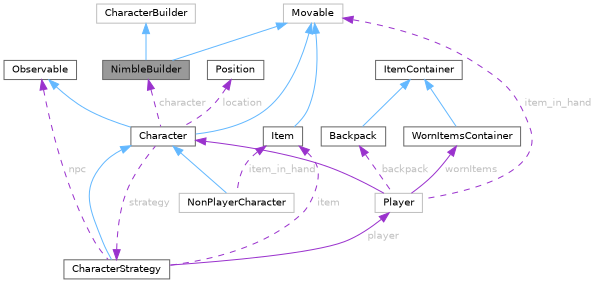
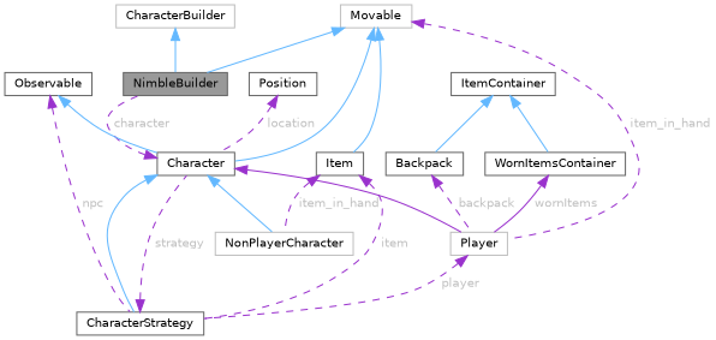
  digraph {
    node [color=gray40 fillcolor=white fontname=Helvetica fontsize=10 shape=box style=filled]
    edge [color=darkorchid3 dir=back fontname=Helvetica fontsize=10 labelfontname=Helvetica labelfontsize=10 style=solid]
    n1 [fillcolor=grey60 fontcolor=black height=0.2 label=NimbleBuilder width=0.4]
    n2 [color=grey75 height=0.2 label=CharacterBuilder width=0.4]
    n3 [color=grey75 height=0.2 label=Movable width=0.4]
    n4 [height=0.2 label=Character width=0.4]
    n5 [height=0.2 label=Item width=0.4]
    n6 [color=grey75 height=0.2 label=Player width=0.4]
    n7 [height=0.2 label=CharacterStrategy width=0.4]
    n8 [color=grey75 height=0.2 label=NonPlayerCharacter width=0.4]
    n9 [height=0.2 label=Observable width=0.4]
    n10 [height=0.2 label=Backpack width=0.4]
    n11 [height=0.2 label=ItemContainer width=0.4]
    n12 [height=0.2 label=WornItemsContainer width=0.4]
    n13 [height=0.2 label=Position width=0.4]
    n2 -> n1 [color=steelblue1]
    n3 -> n1 [color=steelblue1]
    n3 -> n4 [color=steelblue1]
    n3 -> n5 [color=steelblue1]
    n3 -> n6 [fontcolor=grey label=" item_in_hand" style=dashed]
-   n1 -> n4 [fontcolor=grey label=" character" style=dashed]
+   n4 -> n1 [fontcolor=grey label=" character" style=dashed]
    n4 -> n6
    n4 -> n7 [color=steelblue1]
    n4 -> n8 [color=steelblue1]
    n5 -> n7 [fontcolor=grey label=" item" style=dashed]
    n5 -> n8 [fontcolor=grey label=" item_in_hand" style=dashed]
-   n6 -> n7 [fontcolor=grey label=" player"]
+   n6 -> n7 [fontcolor=grey label=" player" style=dashed]
    n7 -> n4 [fontcolor=grey label=" strategy" style=dashed]
    n9 -> n4 [color=steelblue1]
    n9 -> n7 [fontcolor=grey label=" npc" style=dashed]
    n10 -> n6 [fontcolor=grey label=" backpack" style=dashed]
    n11 -> n10 [color=steelblue1]
    n11 -> n12 [color=steelblue1]
    n12 -> n6 [fontcolor=grey label=" wornItems"]
    n13 -> n4 [fontcolor=grey label=" location" style=dashed]
  }
